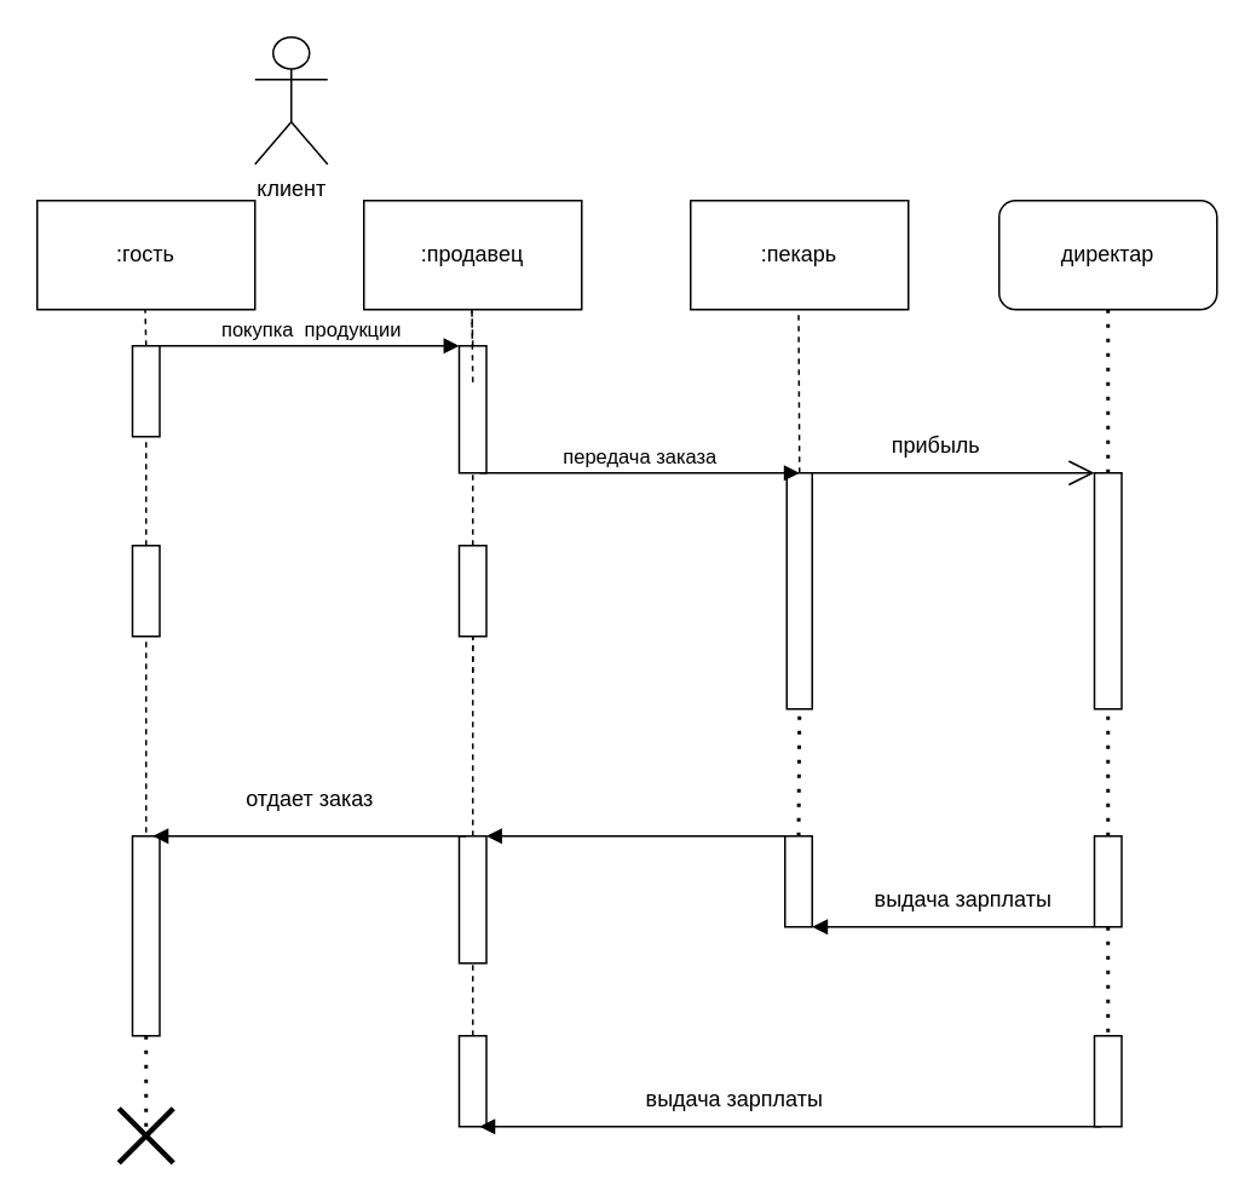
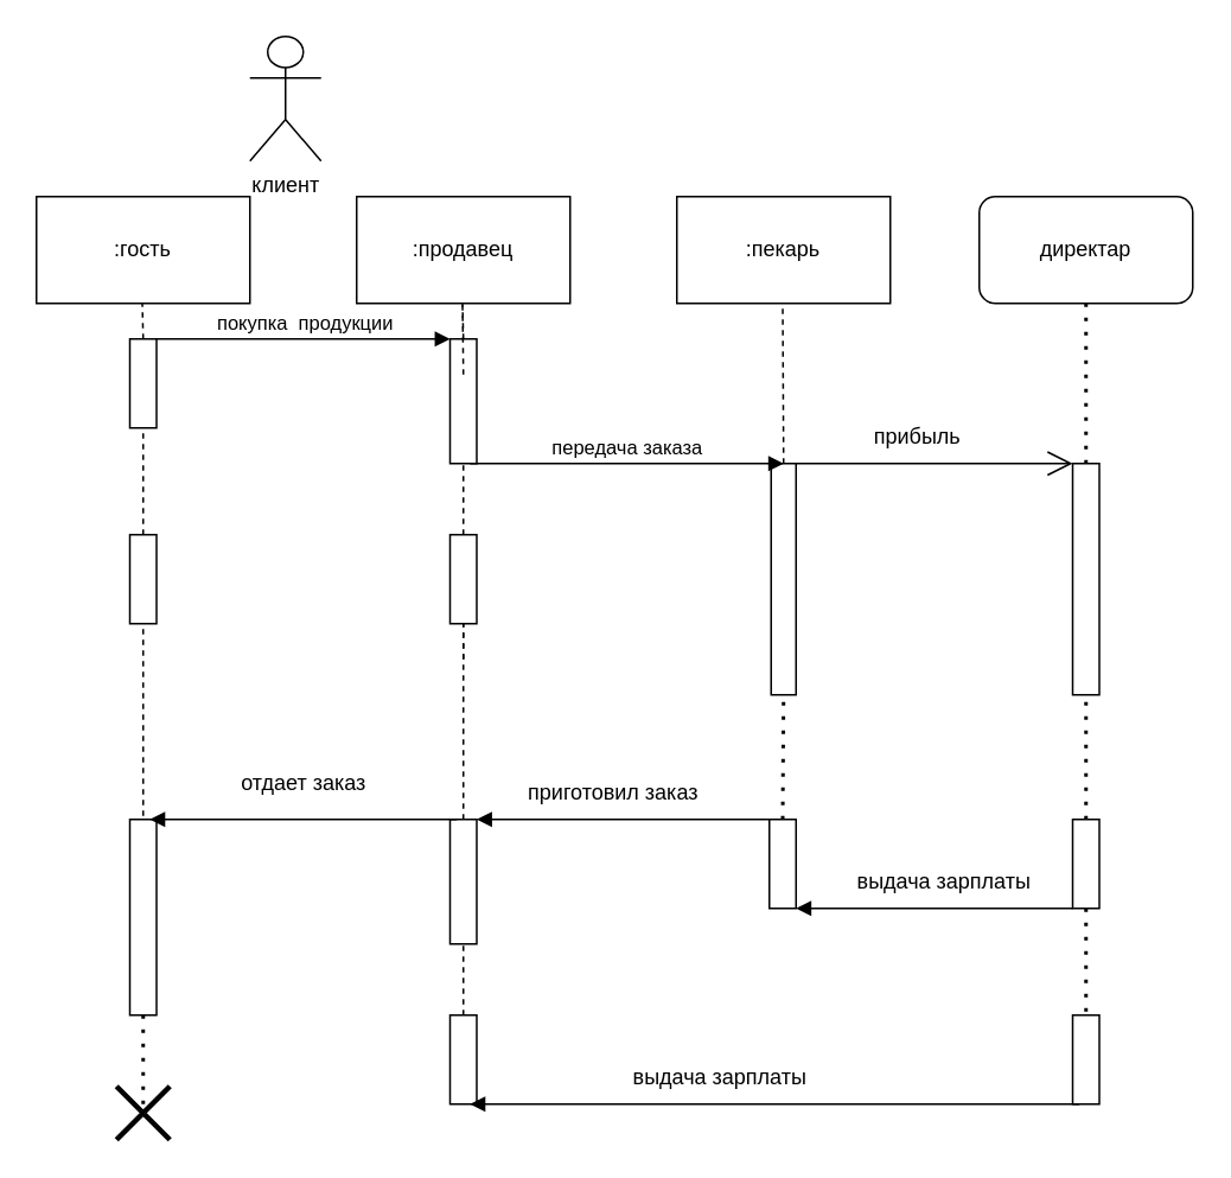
  <mxCell id="0" />
  <mxCell id="1" parent="0" />
  <mxCell id="2" value="клиент" style="shape=umlActor;verticalLabelPosition=bottom;verticalAlign=top;html=1;outlineConnect=0;" parent="1" vertex="1"><mxGeometry x="140" y="20" width="40" height="70" as="geometry" /></mxCell>
  <mxCell id="3" value=":гость" style="rounded=0;whiteSpace=wrap;html=1;" parent="1" vertex="1"><mxGeometry x="20" y="110" width="120" height="60" as="geometry" /></mxCell>
  <mxCell id="4" value="" style="endArrow=none;dashed=1;html=1;rounded=0;exitX=0;exitY=0.5;exitDx=0;exitDy=0;" parent="1" source="27" edge="1"><mxGeometry width="50" height="50" relative="1" as="geometry"><mxPoint x="80" y="190" as="sourcePoint" /><mxPoint x="79.5" y="170" as="targetPoint" /></mxGeometry></mxCell>
  <mxCell id="5" value=":продавец" style="rounded=0;whiteSpace=wrap;html=1;" parent="1" vertex="1"><mxGeometry x="200" y="110" width="120" height="60" as="geometry" /></mxCell>
  <mxCell id="6" value="" style="endArrow=none;dashed=1;html=1;rounded=0;exitX=0;exitY=0.5;exitDx=0;exitDy=0;" parent="1" source="9" edge="1"><mxGeometry width="50" height="50" relative="1" as="geometry"><mxPoint x="259.5" y="230" as="sourcePoint" /><mxPoint x="259.5" y="170" as="targetPoint" /></mxGeometry></mxCell>
  <mxCell id="7" value=":пекарь" style="rounded=0;whiteSpace=wrap;html=1;" parent="1" vertex="1"><mxGeometry x="380" y="110" width="120" height="60" as="geometry" /></mxCell>
  <mxCell id="8" value="" style="endArrow=none;dashed=1;html=1;rounded=0;exitX=0;exitY=0.5;exitDx=0;exitDy=0;" parent="1" source="10" edge="1"><mxGeometry width="50" height="50" relative="1" as="geometry"><mxPoint x="439.5" y="220" as="sourcePoint" /><mxPoint x="439.5" y="170" as="targetPoint" /></mxGeometry></mxCell>
  <mxCell id="9" value="" style="rounded=0;whiteSpace=wrap;html=1;direction=south;" parent="1" vertex="1"><mxGeometry x="252.5" y="190" width="15" height="70" as="geometry" /></mxCell>
  <mxCell id="10" value="" style="rounded=0;whiteSpace=wrap;html=1;direction=south;" parent="1" vertex="1"><mxGeometry x="433" y="260" width="14" height="130" as="geometry" /></mxCell>
  <mxCell id="11" value="покупка&amp;nbsp; продукции" style="html=1;verticalAlign=bottom;endArrow=block;rounded=0;entryX=0;entryY=1;entryDx=0;entryDy=0;exitX=0;exitY=0;exitDx=0;exitDy=0;" parent="1" target="9" edge="1" source="27"><mxGeometry width="80" relative="1" as="geometry"><mxPoint x="80" y="270" as="sourcePoint" /><mxPoint x="167.5" y="220" as="targetPoint" /></mxGeometry></mxCell>
  <mxCell id="12" value="передача заказа" style="html=1;verticalAlign=bottom;endArrow=block;rounded=0;entryX=0;entryY=0.5;entryDx=0;entryDy=0;exitX=1;exitY=0.25;exitDx=0;exitDy=0;" parent="1" target="10" edge="1" source="9"><mxGeometry width="80" relative="1" as="geometry"><mxPoint x="270" y="270" as="sourcePoint" /><mxPoint x="350" y="270" as="targetPoint" /></mxGeometry></mxCell>
  <mxCell id="13" value="" style="endArrow=none;dashed=1;html=1;rounded=0;exitX=0;exitY=0.5;exitDx=0;exitDy=0;entryX=1;entryY=0.5;entryDx=0;entryDy=0;" parent="1" source="15" target="27" edge="1"><mxGeometry width="50" height="50" relative="1" as="geometry"><mxPoint x="79.5" y="320" as="sourcePoint" /><mxPoint x="80" y="330" as="targetPoint" /></mxGeometry></mxCell>
  <mxCell id="14" value="" style="endArrow=none;dashed=1;html=1;rounded=0;entryX=1;entryY=0.5;entryDx=0;entryDy=0;startArrow=none;" parent="1" target="9" edge="1" source="39"><mxGeometry width="50" height="50" relative="1" as="geometry"><mxPoint x="260" y="370" as="sourcePoint" /><mxPoint x="259.5" y="270" as="targetPoint" /></mxGeometry></mxCell>
  <mxCell id="15" value="" style="rounded=0;whiteSpace=wrap;html=1;direction=south;" parent="1" vertex="1"><mxGeometry x="72.5" y="300" width="15" height="50" as="geometry" /></mxCell>
  <mxCell id="16" value="" style="endArrow=none;dashed=1;html=1;rounded=0;exitX=0;exitY=0.5;exitDx=0;exitDy=0;entryX=1;entryY=0.5;entryDx=0;entryDy=0;" parent="1" source="18" target="39" edge="1"><mxGeometry width="50" height="50" relative="1" as="geometry"><mxPoint x="259.5" y="420" as="sourcePoint" /><mxPoint x="259.5" y="370" as="targetPoint" /></mxGeometry></mxCell>
  <mxCell id="17" value="" style="endArrow=none;dashed=1;html=1;rounded=0;entryX=1;entryY=0.5;entryDx=0;entryDy=0;" parent="1" target="15" edge="1"><mxGeometry width="50" height="50" relative="1" as="geometry"><mxPoint x="80" y="470" as="sourcePoint" /><mxPoint x="100" y="430" as="targetPoint" /></mxGeometry></mxCell>
  <mxCell id="18" value="" style="rounded=0;whiteSpace=wrap;html=1;direction=south;" parent="1" vertex="1"><mxGeometry x="252.5" y="460" width="15" height="70" as="geometry" /></mxCell>
  <mxCell id="19" value="" style="rounded=0;whiteSpace=wrap;html=1;direction=south;" parent="1" vertex="1"><mxGeometry x="72.5" y="460" width="15" height="110" as="geometry" /></mxCell>
  <mxCell id="20" value="" style="html=1;verticalAlign=bottom;endArrow=block;rounded=0;exitX=0;exitY=0.75;exitDx=0;exitDy=0;entryX=0;entryY=0.25;entryDx=0;entryDy=0;" parent="1" source="18" target="19" edge="1"><mxGeometry width="80" relative="1" as="geometry"><mxPoint x="252.5" y="460" as="sourcePoint" /><mxPoint x="80" y="460" as="targetPoint" /></mxGeometry></mxCell>
  <mxCell id="21" value="отдает заказ" style="text;html=1;align=center;verticalAlign=middle;resizable=0;points=[];autosize=1;strokeColor=none;fillColor=none;" parent="1" vertex="1"><mxGeometry x="125" y="425" width="90" height="30" as="geometry" /></mxCell>
  <mxCell id="22" value="" style="endArrow=none;dashed=1;html=1;rounded=0;" parent="1" edge="1"><mxGeometry width="50" height="50" relative="1" as="geometry"><mxPoint x="260" y="210" as="sourcePoint" /><mxPoint x="259.5" y="170" as="targetPoint" /></mxGeometry></mxCell>
  <mxCell id="23" value="" style="endArrow=none;dashed=1;html=1;rounded=0;exitX=0;exitY=0.5;exitDx=0;exitDy=0;entryX=1;entryY=0.5;entryDx=0;entryDy=0;" parent="1" source="24" target="18" edge="1"><mxGeometry width="50" height="50" relative="1" as="geometry"><mxPoint x="259.5" y="560" as="sourcePoint" /><mxPoint x="259.5" y="460" as="targetPoint" /></mxGeometry></mxCell>
  <mxCell id="24" value="" style="rounded=0;whiteSpace=wrap;html=1;direction=south;" parent="1" vertex="1"><mxGeometry x="252.5" y="570" width="15" height="50" as="geometry" /></mxCell>
  <mxCell id="25" value="директар" style="whiteSpace=wrap;html=1;rounded=1;" parent="1" vertex="1"><mxGeometry x="550" y="110" width="120" height="60" as="geometry" /></mxCell>
  <mxCell id="26" value="" style="endArrow=none;dashed=1;html=1;dashPattern=1 3;strokeWidth=2;rounded=0;entryX=0.5;entryY=1;entryDx=0;entryDy=0;exitX=0;exitY=0.5;exitDx=0;exitDy=0;" parent="1" source="30" target="25" edge="1"><mxGeometry width="50" height="50" relative="1" as="geometry"><mxPoint x="610" y="200" as="sourcePoint" /><mxPoint x="630" y="210" as="targetPoint" /></mxGeometry></mxCell>
  <mxCell id="27" value="" style="rounded=0;whiteSpace=wrap;html=1;direction=south;" parent="1" vertex="1"><mxGeometry x="72.5" y="190" width="15" height="50" as="geometry" /></mxCell>
  <mxCell id="28" value="" style="endArrow=open;endFill=1;endSize=12;html=1;rounded=0;exitX=0;exitY=0;exitDx=0;exitDy=0;entryX=0;entryY=1;entryDx=0;entryDy=0;" parent="1" source="10" target="30" edge="1"><mxGeometry width="160" relative="1" as="geometry"><mxPoint x="92.5" y="200" as="sourcePoint" /><mxPoint x="610" y="620" as="targetPoint" /></mxGeometry></mxCell>
  <mxCell id="29" value="прибыль" style="text;html=1;align=center;verticalAlign=middle;resizable=0;points=[];autosize=1;strokeColor=none;fillColor=none;" parent="1" vertex="1"><mxGeometry x="480" y="230" width="70" height="30" as="geometry" /></mxCell>
  <mxCell id="30" value="" style="rounded=0;whiteSpace=wrap;html=1;direction=south;" parent="1" vertex="1"><mxGeometry x="602.5" y="260" width="15" height="130" as="geometry" /></mxCell>
  <mxCell id="31" value="выдача зарплаты" style="text;html=1;align=center;verticalAlign=middle;resizable=0;points=[];autosize=1;strokeColor=none;fillColor=none;" parent="1" vertex="1"><mxGeometry x="470" y="480" width="120" height="30" as="geometry" /></mxCell>
  <mxCell id="32" value="" style="endArrow=none;dashed=1;html=1;dashPattern=1 3;strokeWidth=2;rounded=0;entryX=1;entryY=0.5;entryDx=0;entryDy=0;exitX=0;exitY=0.5;exitDx=0;exitDy=0;" parent="1" target="30" edge="1" source="34"><mxGeometry width="50" height="50" relative="1" as="geometry"><mxPoint x="610" y="470" as="sourcePoint" /><mxPoint x="609.5" y="520" as="targetPoint" /></mxGeometry></mxCell>
  <mxCell id="33" value="" style="endArrow=none;dashed=1;html=1;dashPattern=1 3;strokeWidth=2;rounded=0;exitX=0;exitY=0.5;exitDx=0;exitDy=0;entryX=1;entryY=0.5;entryDx=0;entryDy=0;" parent="1" edge="1" target="10" source="35"><mxGeometry width="50" height="50" relative="1" as="geometry"><mxPoint x="440" y="530" as="sourcePoint" /><mxPoint x="440" y="460" as="targetPoint" /></mxGeometry></mxCell>
  <mxCell id="34" value="" style="rounded=0;whiteSpace=wrap;html=1;direction=south;" parent="1" vertex="1"><mxGeometry x="602.5" y="460" width="15" height="50" as="geometry" /></mxCell>
  <mxCell id="35" value="" style="rounded=0;whiteSpace=wrap;html=1;direction=south;" parent="1" vertex="1"><mxGeometry x="432" y="460" width="15" height="50" as="geometry" /></mxCell>
  <mxCell id="36" value="выдача зарплаты" style="text;html=1;align=center;verticalAlign=middle;resizable=0;points=[];autosize=1;strokeColor=none;fillColor=none;" parent="1" vertex="1"><mxGeometry x="344" y="590" width="120" height="30" as="geometry" /></mxCell>
  <mxCell id="37" value="" style="html=1;verticalAlign=bottom;endArrow=block;rounded=0;entryX=1;entryY=0;entryDx=0;entryDy=0;exitX=1;exitY=1;exitDx=0;exitDy=0;" parent="1" edge="1" target="35" source="34"><mxGeometry width="80" relative="1" as="geometry"><mxPoint x="600" y="540" as="sourcePoint" /><mxPoint x="447" y="535" as="targetPoint" /></mxGeometry></mxCell>
  <mxCell id="38" value="" style="endArrow=none;dashed=1;html=1;dashPattern=1 3;strokeWidth=2;rounded=0;entryX=1;entryY=0.5;entryDx=0;entryDy=0;" edge="1" parent="1" target="19"><mxGeometry x="-1" y="241" width="50" height="50" relative="1" as="geometry"><mxPoint x="80" y="620" as="sourcePoint" /><mxPoint x="79.5" y="580" as="targetPoint" /><mxPoint y="19" as="offset" /></mxGeometry></mxCell>
  <mxCell id="39" value="" style="rounded=0;whiteSpace=wrap;html=1;direction=south;" parent="1" vertex="1"><mxGeometry x="252.5" y="300" width="15" height="50" as="geometry" /></mxCell>
  <mxCell id="40" value="" style="endArrow=none;dashed=1;html=1;rounded=0;entryX=1;entryY=0.5;entryDx=0;entryDy=0;" edge="1" parent="1" target="39"><mxGeometry width="50" height="50" relative="1" as="geometry"><mxPoint x="260" y="370" as="sourcePoint" /><mxPoint x="260" y="260" as="targetPoint" /></mxGeometry></mxCell>
  <mxCell id="41" value="" style="endArrow=none;dashed=1;html=1;dashPattern=1 3;strokeWidth=2;rounded=0;exitX=1;exitY=0.5;exitDx=0;exitDy=0;entryX=0;entryY=0.5;entryDx=0;entryDy=0;" edge="1" parent="1" source="34" target="42"><mxGeometry width="50" height="50" relative="1" as="geometry"><mxPoint x="620" y="470" as="sourcePoint" /><mxPoint x="610" y="560" as="targetPoint" /></mxGeometry></mxCell>
  <mxCell id="42" value="" style="rounded=0;whiteSpace=wrap;html=1;direction=south;" vertex="1" parent="1"><mxGeometry x="602.5" y="570" width="15" height="50" as="geometry" /></mxCell>
  <mxCell id="43" value="" style="html=1;verticalAlign=bottom;endArrow=block;rounded=0;entryX=1;entryY=0.25;entryDx=0;entryDy=0;exitX=1;exitY=0.75;exitDx=0;exitDy=0;" edge="1" parent="1" source="42" target="24"><mxGeometry width="80" relative="1" as="geometry"><mxPoint x="612.5" y="470" as="sourcePoint" /><mxPoint x="457" y="470" as="targetPoint" /></mxGeometry></mxCell>
  <mxCell id="44" value="" style="html=1;verticalAlign=bottom;endArrow=block;rounded=0;entryX=0;entryY=0;entryDx=0;entryDy=0;exitX=0;exitY=1;exitDx=0;exitDy=0;" edge="1" parent="1" source="35" target="18"><mxGeometry width="80" relative="1" as="geometry"><mxPoint x="612.5" y="520" as="sourcePoint" /><mxPoint x="457" y="520" as="targetPoint" /></mxGeometry></mxCell>
+ <mxCell id="45" value="приготовил заказ" style="text;html=1;align=center;verticalAlign=middle;resizable=0;points=[];autosize=1;strokeColor=none;fillColor=none;" vertex="1" parent="1"><mxGeometry x="284" y="430" width="120" height="30" as="geometry" /></mxCell>
  <mxCell id="46" value="" style="shape=umlDestroy;whiteSpace=wrap;html=1;strokeWidth=3;" vertex="1" parent="1"><mxGeometry x="65" y="610" width="30" height="30" as="geometry" /></mxCell>
